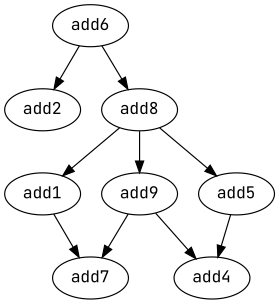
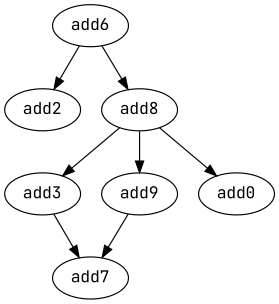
  strict digraph {
    fontname="JetBrains Mono"
    node [fontname="JetBrains Mono" opcode=add]
    edge [fontname="JetBrains Mono"]
-   add1
+   add1 [label=add3]
    add7
    n3 [label=add9]
-   add4
-   add0 [label=add5]
+   add0
    add6
    add2
    add8
    add1 -> add7
    n3 -> add7
-   n3 -> add4
-   add0 -> add4
    add6 -> add2
    add6 -> add8
    add8 -> add1
    add8 -> n3
    add8 -> add0
  }
